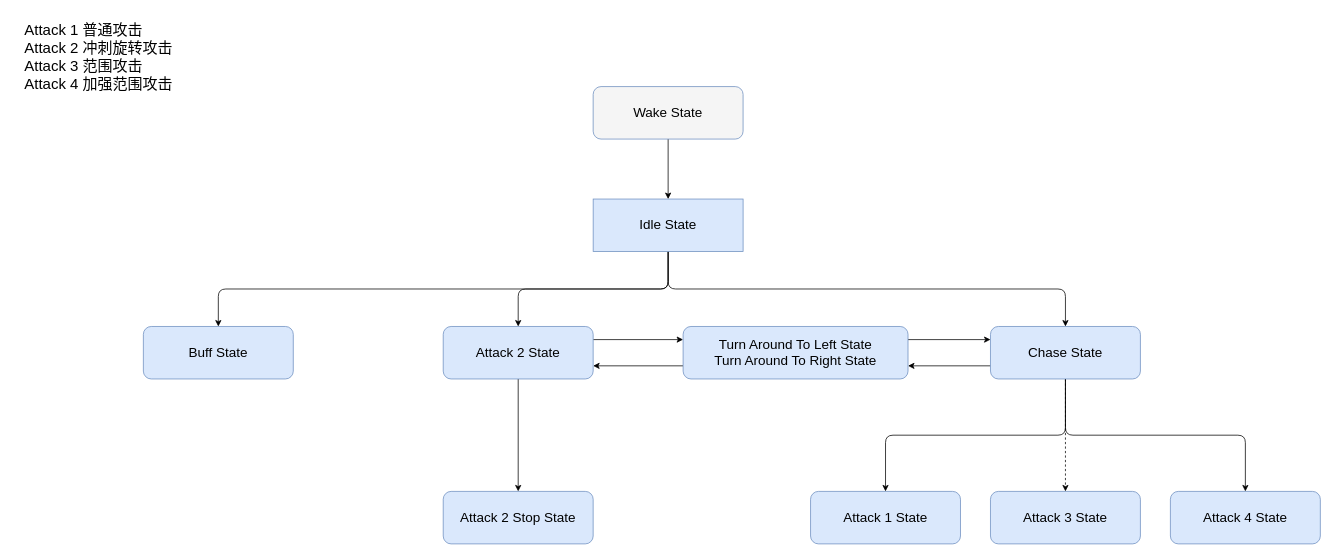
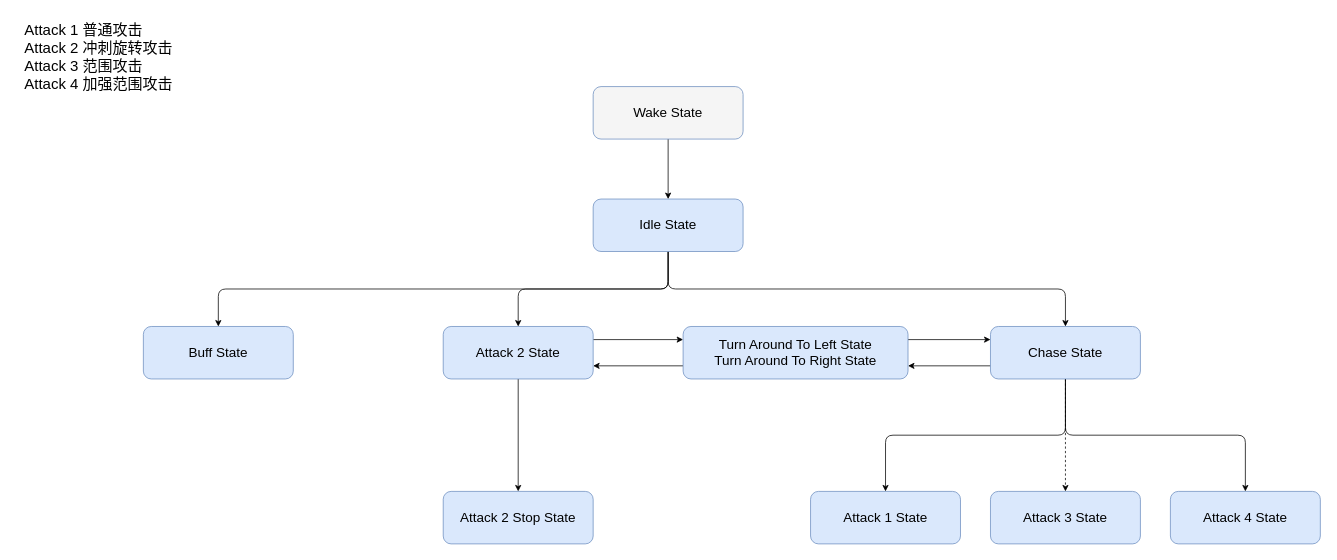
  <mxCell id="0" />
  <mxCell id="1" parent="0" />
  <mxCell id="2" style="edgeStyle=orthogonalEdgeStyle;rounded=1;orthogonalLoop=1;jettySize=auto;html=1;exitX=0.5;exitY=1;exitDx=0;exitDy=0;entryX=0.5;entryY=0;entryDx=0;entryDy=0;fontSize=20;" edge="1" parent="1" source="5" target="10"><mxGeometry relative="1" as="geometry" /></mxCell>
  <mxCell id="3" style="edgeStyle=orthogonalEdgeStyle;rounded=1;orthogonalLoop=1;jettySize=auto;html=1;exitX=0.5;exitY=1;exitDx=0;exitDy=0;entryX=0.5;entryY=0;entryDx=0;entryDy=0;fontSize=20;" edge="1" parent="1" source="5" target="17"><mxGeometry relative="1" as="geometry" /></mxCell>
  <mxCell id="4" style="edgeStyle=orthogonalEdgeStyle;rounded=1;orthogonalLoop=1;jettySize=auto;html=1;exitX=0.5;exitY=1;exitDx=0;exitDy=0;entryX=0.5;entryY=0;entryDx=0;entryDy=0;fontSize=20;" edge="1" parent="1" source="5" target="18"><mxGeometry relative="1" as="geometry" /></mxCell>
- <mxCell id="5" value="&lt;span style=&quot;font-size: 18px;&quot;&gt;Idle State&lt;br&gt;&lt;/span&gt;" style="whiteSpace=wrap;html=1;fillColor=#dae8fc;strokeColor=#6c8ebf;rounded=0;" vertex="1" parent="1"><mxGeometry x="790" y="265" width="200" height="70" as="geometry" /></mxCell>
+ <mxCell id="5" value="&lt;span style=&quot;font-size: 18px;&quot;&gt;Idle State&lt;br&gt;&lt;/span&gt;" style="rounded=1;whiteSpace=wrap;html=1;fillColor=#dae8fc;strokeColor=#6c8ebf;" vertex="1" parent="1"><mxGeometry x="790" y="265" width="200" height="70" as="geometry" /></mxCell>
  <mxCell id="6" value="&lt;span style=&quot;font-size: 18px;&quot;&gt;Attack 4 State&lt;br&gt;&lt;/span&gt;" style="rounded=1;whiteSpace=wrap;html=1;fillColor=#dae8fc;strokeColor=#6c8ebf;" vertex="1" parent="1"><mxGeometry x="1560" y="655" width="200" height="70" as="geometry" /></mxCell>
  <mxCell id="7" value="&lt;span style=&quot;font-size: 18px;&quot;&gt;Attack 3 State&lt;br&gt;&lt;/span&gt;" style="rounded=1;whiteSpace=wrap;html=1;fillColor=#dae8fc;strokeColor=#6c8ebf;" vertex="1" parent="1"><mxGeometry x="1320" y="655" width="200" height="70" as="geometry" /></mxCell>
  <mxCell id="8" style="edgeStyle=orthogonalEdgeStyle;rounded=1;jumpStyle=arc;orthogonalLoop=1;jettySize=auto;html=1;exitX=1;exitY=0.25;exitDx=0;exitDy=0;entryX=0;entryY=0.25;entryDx=0;entryDy=0;fontSize=20;" edge="1" parent="1" source="10" target="21"><mxGeometry relative="1" as="geometry" /></mxCell>
  <mxCell id="9" style="edgeStyle=orthogonalEdgeStyle;rounded=1;jumpStyle=arc;orthogonalLoop=1;jettySize=auto;html=1;exitX=0.5;exitY=1;exitDx=0;exitDy=0;entryX=0.5;entryY=0;entryDx=0;entryDy=0;fontSize=20;" edge="1" parent="1" source="10" target="24"><mxGeometry relative="1" as="geometry" /></mxCell>
  <mxCell id="10" value="&lt;span style=&quot;font-size: 18px;&quot;&gt;Attack 2 State&lt;br&gt;&lt;/span&gt;" style="rounded=1;whiteSpace=wrap;html=1;fillColor=#dae8fc;strokeColor=#6c8ebf;" vertex="1" parent="1"><mxGeometry x="590" y="435" width="200" height="70" as="geometry" /></mxCell>
  <mxCell id="11" value="&lt;span style=&quot;font-size: 18px;&quot;&gt;Attack 1 State&lt;br&gt;&lt;/span&gt;" style="rounded=1;whiteSpace=wrap;html=1;fillColor=#dae8fc;strokeColor=#6c8ebf;" vertex="1" parent="1"><mxGeometry x="1080" y="655" width="200" height="70" as="geometry" /></mxCell>
  <mxCell id="12" value="&lt;div style=&quot;text-align: left;&quot;&gt;&lt;span style=&quot;font-size: 20px; background-color: initial;&quot;&gt;Attack 1 普通攻击&lt;/span&gt;&lt;/div&gt;&lt;font style=&quot;font-size: 20px;&quot;&gt;&lt;div style=&quot;text-align: left;&quot;&gt;&lt;span style=&quot;background-color: initial;&quot;&gt;Attack 2 冲刺旋转攻击&lt;/span&gt;&lt;/div&gt;&lt;div style=&quot;text-align: left;&quot;&gt;&lt;span style=&quot;background-color: initial;&quot;&gt;Attack 3 范围攻击&lt;/span&gt;&lt;/div&gt;&lt;div style=&quot;text-align: left;&quot;&gt;&lt;span style=&quot;background-color: initial;&quot;&gt;Attack 4 加强范围攻击&lt;/span&gt;&lt;/div&gt;&lt;/font&gt;" style="text;html=1;align=center;verticalAlign=middle;resizable=0;points=[];autosize=1;strokeColor=none;fillColor=none;" vertex="1" parent="1"><mxGeometry x="20" y="20" width="220" height="110" as="geometry" /></mxCell>
  <mxCell id="13" style="edgeStyle=orthogonalEdgeStyle;rounded=1;orthogonalLoop=1;jettySize=auto;html=1;exitX=0.5;exitY=1;exitDx=0;exitDy=0;entryX=0.5;entryY=0;entryDx=0;entryDy=0;fontSize=20;dashed=1;" edge="1" parent="1" source="17" target="7"><mxGeometry relative="1" as="geometry" /></mxCell>
  <mxCell id="14" style="edgeStyle=orthogonalEdgeStyle;rounded=1;jumpStyle=arc;orthogonalLoop=1;jettySize=auto;html=1;exitX=0;exitY=0.75;exitDx=0;exitDy=0;entryX=1;entryY=0.75;entryDx=0;entryDy=0;fontSize=20;" edge="1" parent="1" source="17" target="21"><mxGeometry relative="1" as="geometry" /></mxCell>
  <mxCell id="15" style="edgeStyle=orthogonalEdgeStyle;rounded=1;jumpStyle=arc;orthogonalLoop=1;jettySize=auto;html=1;exitX=0.5;exitY=1;exitDx=0;exitDy=0;entryX=0.5;entryY=0;entryDx=0;entryDy=0;fontSize=20;" edge="1" parent="1" source="17" target="11"><mxGeometry relative="1" as="geometry" /></mxCell>
  <mxCell id="16" style="edgeStyle=orthogonalEdgeStyle;rounded=1;jumpStyle=arc;orthogonalLoop=1;jettySize=auto;html=1;exitX=0.5;exitY=1;exitDx=0;exitDy=0;fontSize=20;" edge="1" parent="1" source="17" target="6"><mxGeometry relative="1" as="geometry" /></mxCell>
  <mxCell id="17" value="&lt;span style=&quot;font-size: 18px;&quot;&gt;Chase State&lt;br&gt;&lt;/span&gt;" style="rounded=1;whiteSpace=wrap;html=1;fillColor=#dae8fc;strokeColor=#6c8ebf;" vertex="1" parent="1"><mxGeometry x="1320" y="435" width="200" height="70" as="geometry" /></mxCell>
  <mxCell id="18" value="&lt;span style=&quot;font-size: 18px;&quot;&gt;Buff State&lt;br&gt;&lt;/span&gt;" style="rounded=1;whiteSpace=wrap;html=1;fillColor=#dae8fc;strokeColor=#6c8ebf;" vertex="1" parent="1"><mxGeometry x="190" y="435" width="200" height="70" as="geometry" /></mxCell>
  <mxCell id="19" style="edgeStyle=orthogonalEdgeStyle;rounded=1;jumpStyle=arc;orthogonalLoop=1;jettySize=auto;html=1;exitX=0;exitY=0.75;exitDx=0;exitDy=0;entryX=1;entryY=0.75;entryDx=0;entryDy=0;fontSize=20;" edge="1" parent="1" source="21" target="10"><mxGeometry relative="1" as="geometry" /></mxCell>
  <mxCell id="20" style="edgeStyle=orthogonalEdgeStyle;rounded=1;jumpStyle=arc;orthogonalLoop=1;jettySize=auto;html=1;exitX=1;exitY=0.25;exitDx=0;exitDy=0;entryX=0;entryY=0.25;entryDx=0;entryDy=0;fontSize=20;" edge="1" parent="1" source="21" target="17"><mxGeometry relative="1" as="geometry" /></mxCell>
  <mxCell id="21" value="&lt;span style=&quot;font-size: 18px;&quot;&gt;Turn Around To Left State&lt;br&gt;&lt;/span&gt;&lt;span style=&quot;font-size: 18px;&quot;&gt;Turn Around To Right State&lt;/span&gt;&lt;span style=&quot;font-size: 18px;&quot;&gt;&lt;br&gt;&lt;/span&gt;" style="rounded=1;whiteSpace=wrap;html=1;fillColor=#dae8fc;strokeColor=#6c8ebf;" vertex="1" parent="1"><mxGeometry x="910" y="435" width="300" height="70" as="geometry" /></mxCell>
  <mxCell id="22" style="edgeStyle=orthogonalEdgeStyle;rounded=1;orthogonalLoop=1;jettySize=auto;html=1;exitX=0.5;exitY=1;exitDx=0;exitDy=0;entryX=0.5;entryY=0;entryDx=0;entryDy=0;fontSize=20;" edge="1" parent="1" source="23" target="5"><mxGeometry relative="1" as="geometry" /></mxCell>
  <mxCell id="23" value="&lt;span style=&quot;font-size: 18px;&quot;&gt;Wake State&lt;br&gt;&lt;/span&gt;" style="rounded=1;whiteSpace=wrap;html=1;fillColor=#f5f5f5;strokeColor=#6c8ebf;" vertex="1" parent="1"><mxGeometry x="790" y="115" width="200" height="70" as="geometry" /></mxCell>
  <mxCell id="24" value="&lt;span style=&quot;font-size: 18px;&quot;&gt;Attack 2 Stop State&lt;br&gt;&lt;/span&gt;" style="rounded=1;whiteSpace=wrap;html=1;fillColor=#dae8fc;strokeColor=#6c8ebf;" vertex="1" parent="1"><mxGeometry x="590" y="655" width="200" height="70" as="geometry" /></mxCell>
